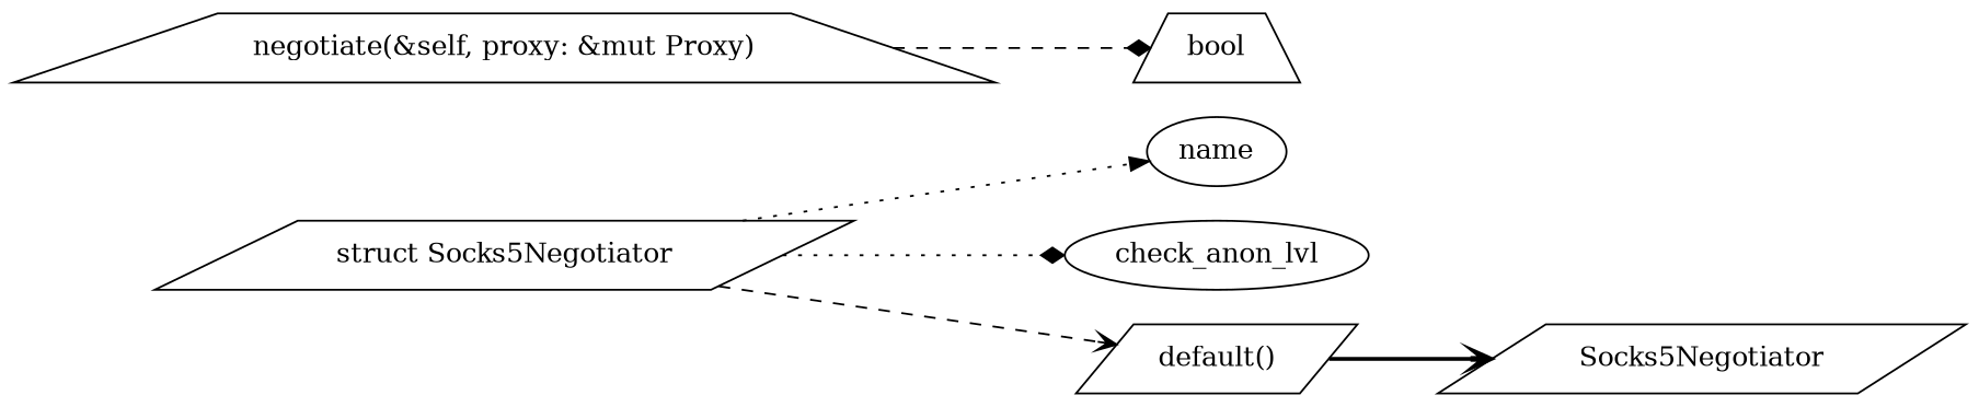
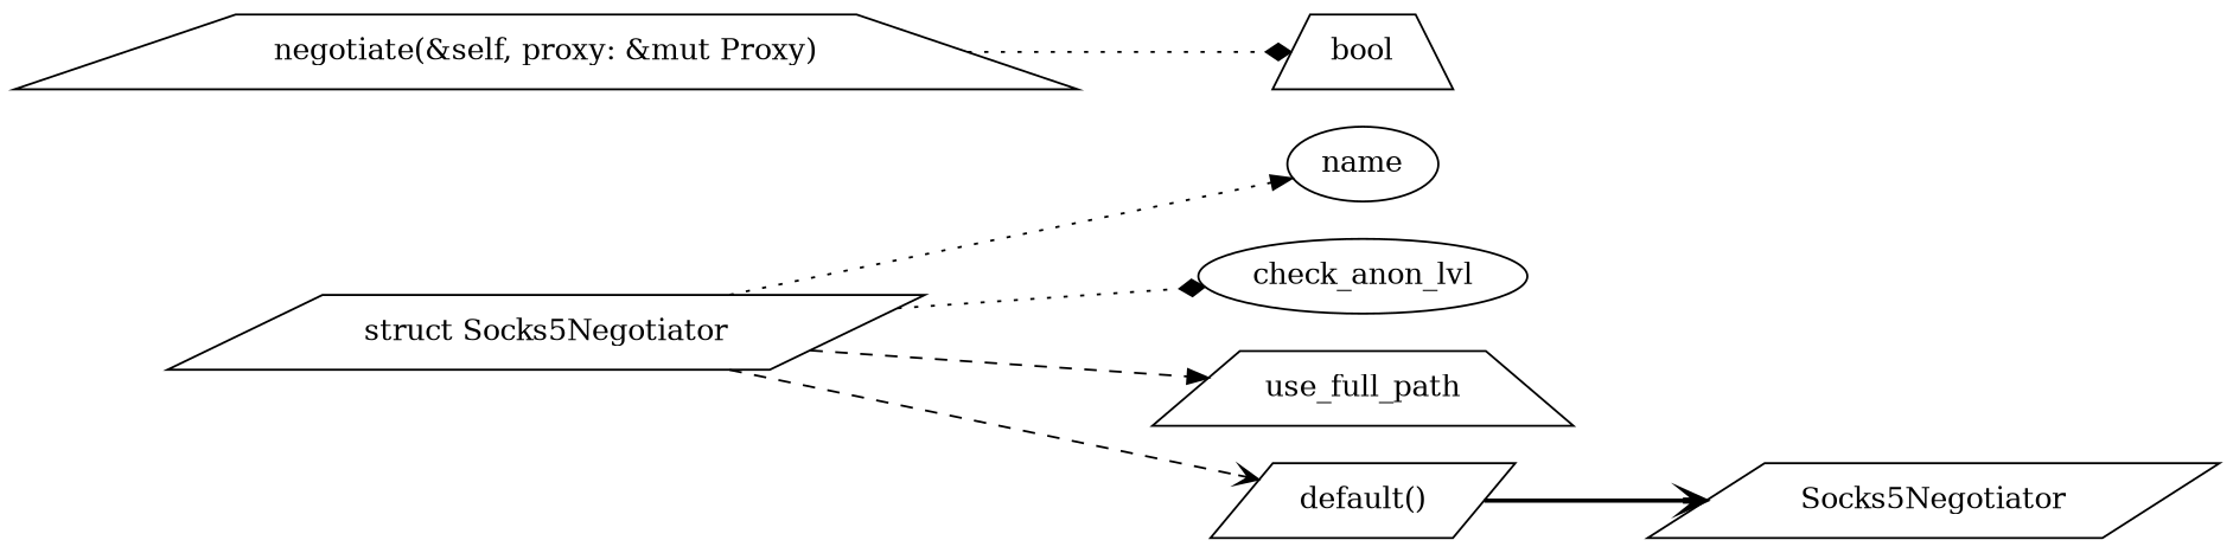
  digraph {
    rankdir=LR
    node [shape=parallelogram]
    edge [arrowhead=normal style=dotted]
    n1 [label="struct Socks5Negotiator"]
    name [shape=ellipse]
    check_anon_lvl [shape=ellipse]
+   use_full_path [shape=trapezium]
    "default()"
    "negotiate(&self, proxy: &mut Proxy)" [shape=trapezium]
    bool [shape=trapezium]
    Socks5Negotiator
    n1 -> name
    n1 -> check_anon_lvl [arrowhead=diamond]
+   n1 -> use_full_path [style=dashed]
    n1 -> "default()" [arrowhead=vee style=dashed]
    "default()" -> Socks5Negotiator [arrowhead=vee style=bold]
-   "negotiate(&self, proxy: &mut Proxy)" -> bool [arrowhead=diamond style=dashed]
+   "negotiate(&self, proxy: &mut Proxy)" -> bool [arrowhead=diamond]
  }
